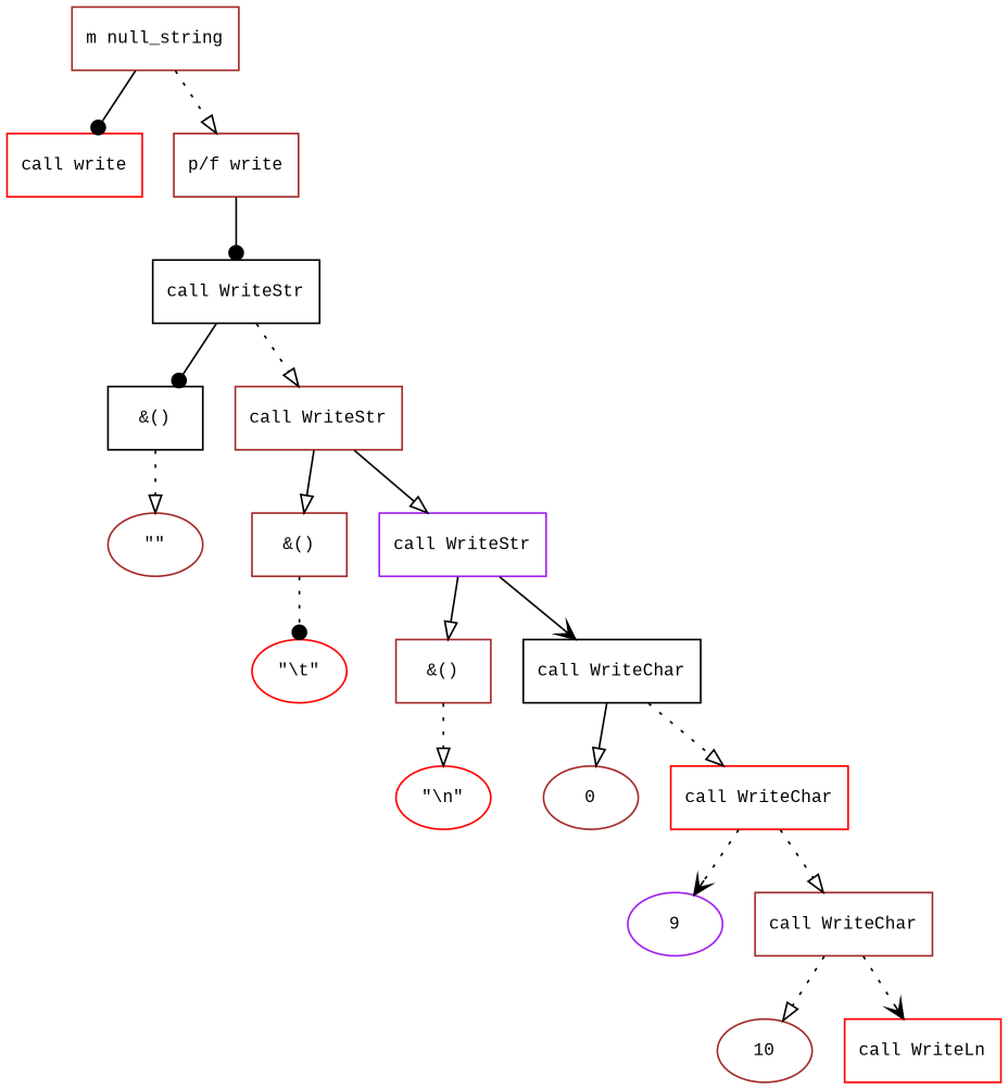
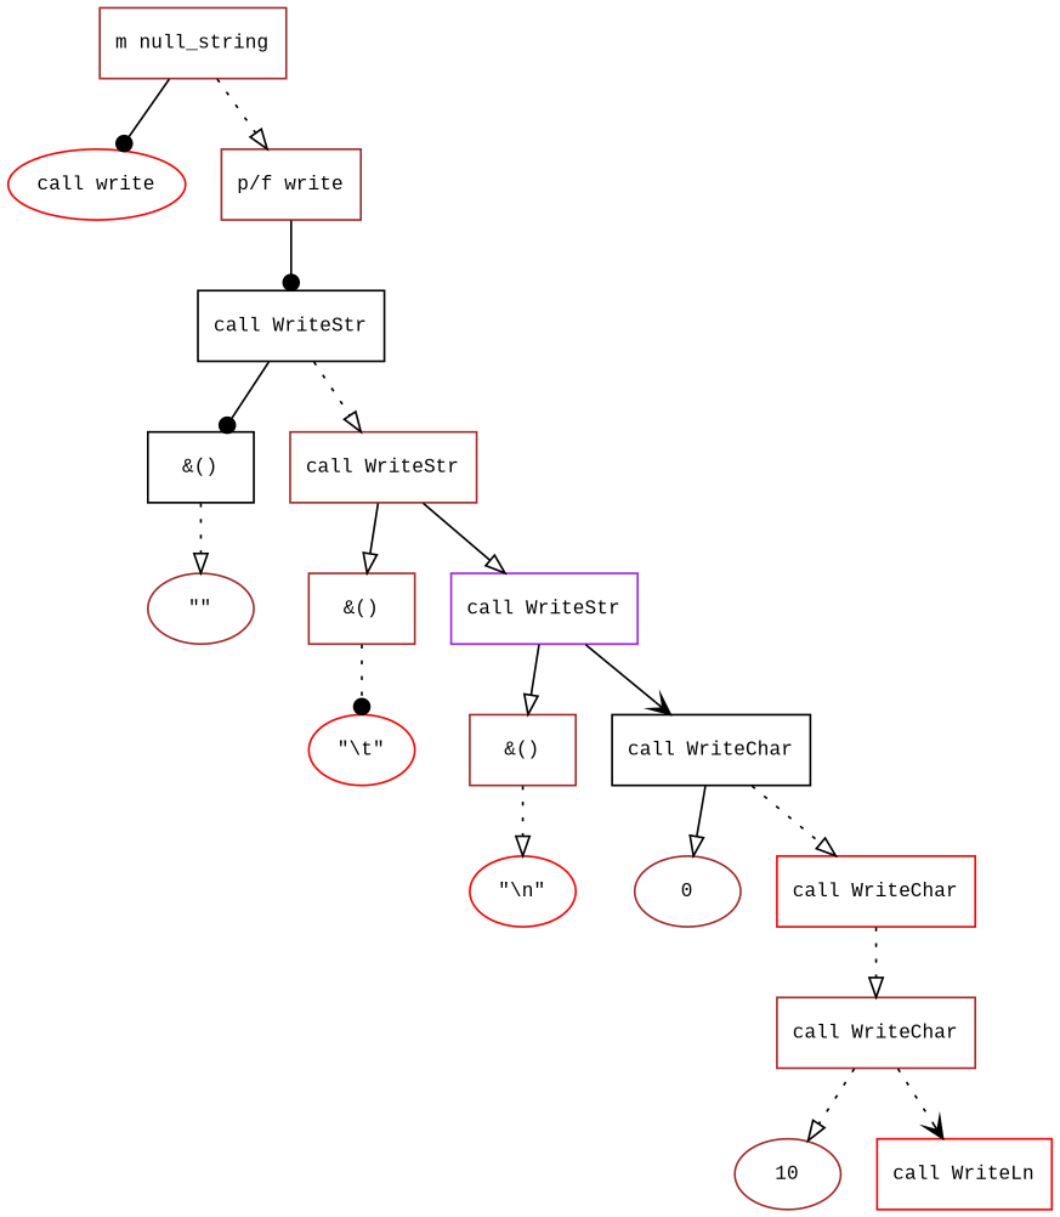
  digraph {
    fontname="Times New Roman"
    fontsize=10
    node [color=brown fontname="Courier New" fontsize=10 shape=box]
    edge [arrowhead=onormal fontname="Times New Roman" fontsize=10 style=dotted]
    n1 [label="m null_string"]
-   n2 [color=red label="call write"]
+   n2 [color=red label="call write" shape=ellipse]
    n3 [label="p/f write"]
    n4 [color=black label="call WriteStr"]
    n5 [color=black label="&()"]
    n6 [label="call WriteStr"]
    n7 [label="\"\"" shape=ellipse]
    n8 [label="&()"]
    n9 [color=purple label="call WriteStr"]
    n10 [color=red label="\"\\t\"" shape=ellipse]
    n11 [label="&()"]
    n12 [color=black label="call WriteChar"]
    n13 [color=red label="\"\\n\"" shape=ellipse]
    n14 [label=0 shape=ellipse]
    n15 [color=red label="call WriteChar"]
-   n16 [color=purple label=9 shape=ellipse]
    n17 [label="call WriteChar"]
    n18 [label=10 shape=ellipse]
    n19 [color=red label="call WriteLn"]
    n1 -> n2 [arrowhead=dot style=solid]
    n1 -> n3
    n3 -> n4 [arrowhead=dot style=solid]
    n4 -> n5 [arrowhead=dot style=solid]
    n4 -> n6
    n5 -> n7
    n6 -> n8 [style=solid]
    n6 -> n9 [style=solid]
    n8 -> n10 [arrowhead=dot]
    n9 -> n11 [style=solid]
    n9 -> n12 [arrowhead=vee style=solid]
    n11 -> n13
    n12 -> n14 [style=solid]
    n12 -> n15
-   n15 -> n16 [arrowhead=vee]
    n15 -> n17
    n17 -> n18
    n17 -> n19 [arrowhead=vee]
  }
